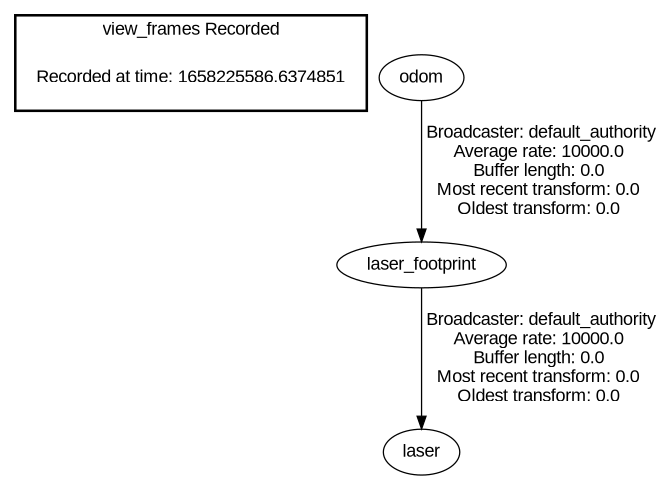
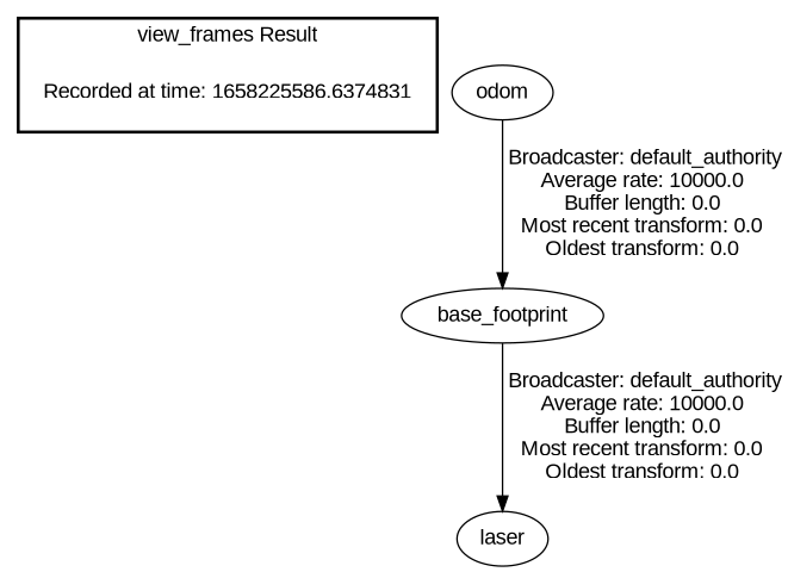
  digraph {
    fontname="Liberation Sans"
    node [fontname="Liberation Sans"]
    edge [fontname="Liberation Sans"]
-   "Recorded at time: 1658225586.6374831" [shape=plaintext label="Recorded at time: 1658225586.6374851"]
+   "Recorded at time: 1658225586.6374831" [shape=plaintext]
    odom
-   base_footprint [label=laser_footprint]
+   base_footprint
    laser
    subgraph cluster_1 {
      color=black
-     label="view_frames Recorded"
+     label="view_frames Result"
      style=bold
      "Recorded at time: 1658225586.6374831"
    }
    odom -> base_footprint [label=" Broadcaster: default_authority\nAverage rate: 10000.0\nBuffer length: 0.0\nMost recent transform: 0.0\nOldest transform: 0.0\n"]
    base_footprint -> laser [label=" Broadcaster: default_authority\nAverage rate: 10000.0\nBuffer length: 0.0\nMost recent transform: 0.0\nOldest transform: 0.0\n"]
  }
